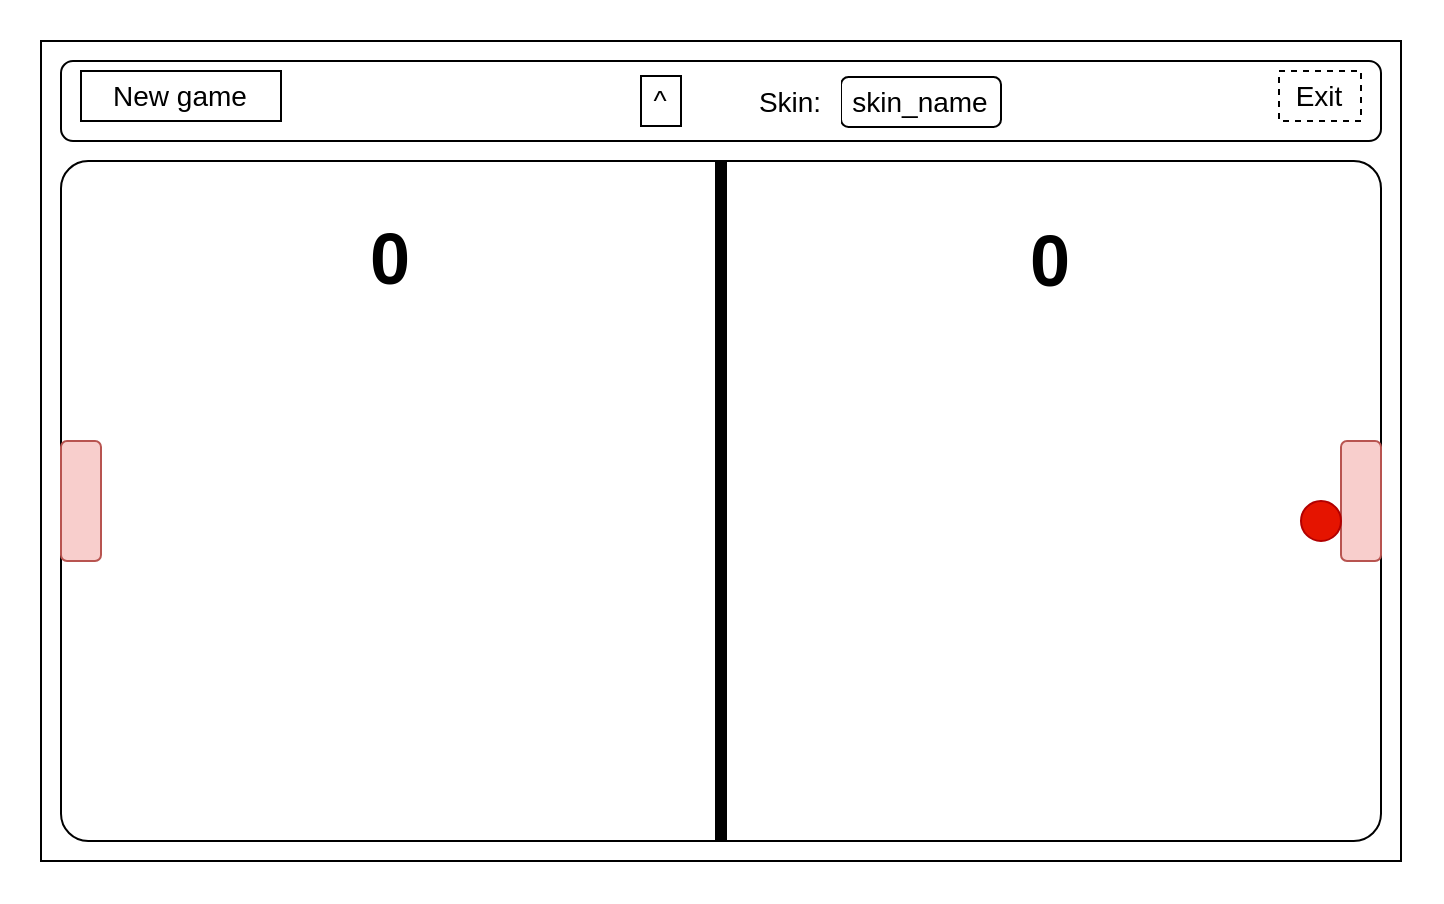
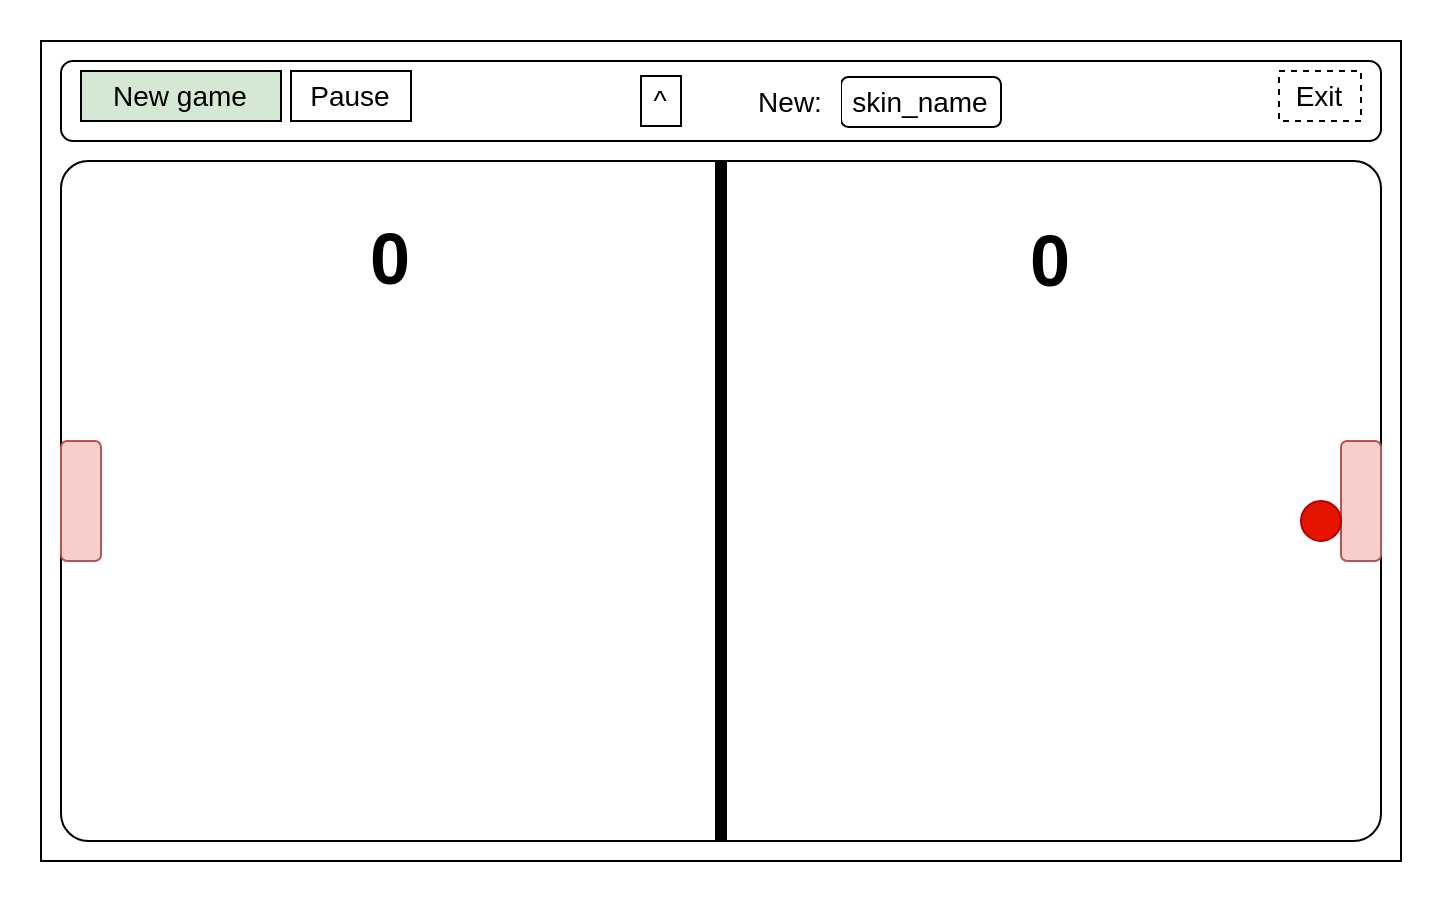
  <mxCell id="0" />
  <mxCell id="1" parent="0" />
  <mxCell id="2" value="" style="rounded=0;whiteSpace=wrap;html=1;" parent="1" vertex="1"><mxGeometry x="20" y="20" width="680" height="410" as="geometry" /></mxCell>
  <mxCell id="3" value="" style="rounded=1;whiteSpace=wrap;html=1;" parent="1" vertex="1"><mxGeometry x="30" y="30" width="660" height="40" as="geometry" /></mxCell>
- <mxCell id="4" value="&lt;font style=&quot;font-size: 14px;&quot;&gt;New game&lt;/font&gt;" style="rounded=0;whiteSpace=wrap;html=1;fontSize=14;" parent="1" vertex="1"><mxGeometry x="40" y="35" width="100" height="25" as="geometry" /></mxCell>
+ <mxCell id="4" value="&lt;font style=&quot;font-size: 14px;&quot;&gt;New game&lt;/font&gt;" style="rounded=0;whiteSpace=wrap;html=1;fontSize=14;fillColor=#d5e8d4;" parent="1" vertex="1"><mxGeometry x="40" y="35" width="100" height="25" as="geometry" /></mxCell>
+ <mxCell id="5" value="Pause" style="rounded=0;whiteSpace=wrap;html=1;fontSize=14;" parent="1" vertex="1"><mxGeometry x="145" y="35" width="60" height="25" as="geometry" /></mxCell>
  <mxCell id="6" value="Exit" style="rounded=0;whiteSpace=wrap;html=1;fontSize=14;dashed=1;" parent="1" vertex="1"><mxGeometry x="639" y="35" width="41" height="25" as="geometry" /></mxCell>
  <mxCell id="7" value="" style="rounded=1;whiteSpace=wrap;html=1;arcSize=4;" parent="1" vertex="1"><mxGeometry x="30" y="80" width="660" height="340" as="geometry" /></mxCell>
  <mxCell id="8" value="" style="endArrow=none;html=1;fontSize=14;entryX=0.5;entryY=0;entryDx=0;entryDy=0;exitX=0.5;exitY=1;exitDx=0;exitDy=0;strokeWidth=6;" parent="1" source="7" target="7" edge="1"><mxGeometry width="50" height="50" relative="1" as="geometry"><mxPoint x="360" y="250" as="sourcePoint" /><mxPoint x="410" y="200" as="targetPoint" /></mxGeometry></mxCell>
  <mxCell id="9" value="0" style="text;html=1;strokeColor=none;fillColor=none;align=center;verticalAlign=middle;whiteSpace=wrap;rounded=0;fontSize=36;fontStyle=1" parent="1" vertex="1"><mxGeometry x="505" y="110" width="40" height="40" as="geometry" /></mxCell>
  <mxCell id="10" value="0" style="text;html=1;strokeColor=none;fillColor=none;align=center;verticalAlign=middle;whiteSpace=wrap;rounded=0;fontSize=36;fontStyle=1" parent="1" vertex="1"><mxGeometry x="175" y="110" width="40" height="37" as="geometry" /></mxCell>
  <mxCell id="11" value="" style="rounded=1;whiteSpace=wrap;html=1;fontSize=36;fillColor=#f8cecc;strokeColor=#b85450;" parent="1" vertex="1"><mxGeometry x="30" y="220" width="20" height="60" as="geometry" /></mxCell>
  <mxCell id="12" value="" style="rounded=1;whiteSpace=wrap;html=1;fontSize=36;fillColor=#f8cecc;strokeColor=#b85450;" parent="1" vertex="1"><mxGeometry x="670" y="220" width="20" height="60" as="geometry" /></mxCell>
  <mxCell id="13" value="" style="ellipse;whiteSpace=wrap;html=1;aspect=fixed;fontSize=36;fillColor=#e51400;strokeColor=#B20000;fontColor=#ffffff;" parent="1" vertex="1"><mxGeometry x="650" y="250" width="20" height="20" as="geometry" /></mxCell>
  <mxCell id="14" value="skin_name" style="whiteSpace=wrap;html=1;fontSize=14;rounded=1;" vertex="1" parent="1"><mxGeometry x="420" y="38" width="80" height="25" as="geometry" /></mxCell>
  <mxCell id="15" value="&lt;font style=&quot;font-size: 14px&quot;&gt;^&lt;/font&gt;" style="rounded=0;whiteSpace=wrap;html=1;fontSize=14;" vertex="1" parent="1"><mxGeometry x="320" y="37.5" width="20" height="25" as="geometry" /></mxCell>
- <mxCell id="16" value="Skin:" style="rounded=0;whiteSpace=wrap;html=1;fontSize=14;strokeColor=none;" vertex="1" parent="1"><mxGeometry x="370" y="38" width="50" height="25" as="geometry" /></mxCell>
+ <mxCell id="16" value="New:" style="rounded=0;whiteSpace=wrap;html=1;fontSize=14;strokeColor=none;" vertex="1" parent="1"><mxGeometry x="370" y="38" width="50" height="25" as="geometry" /></mxCell>
